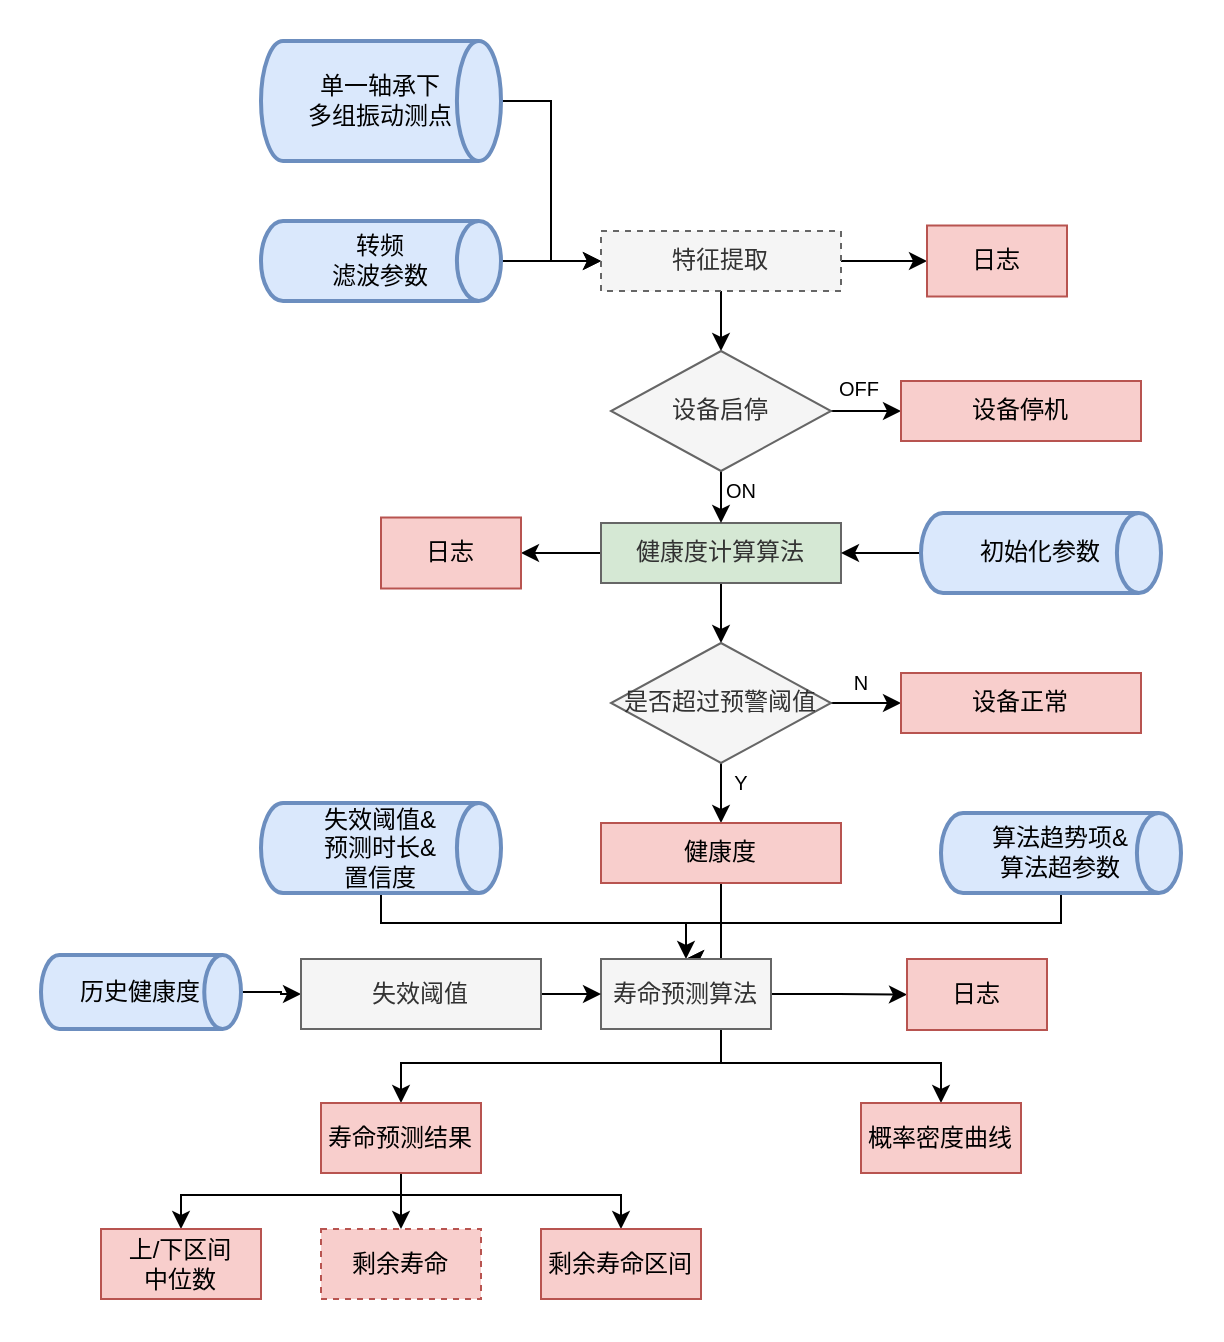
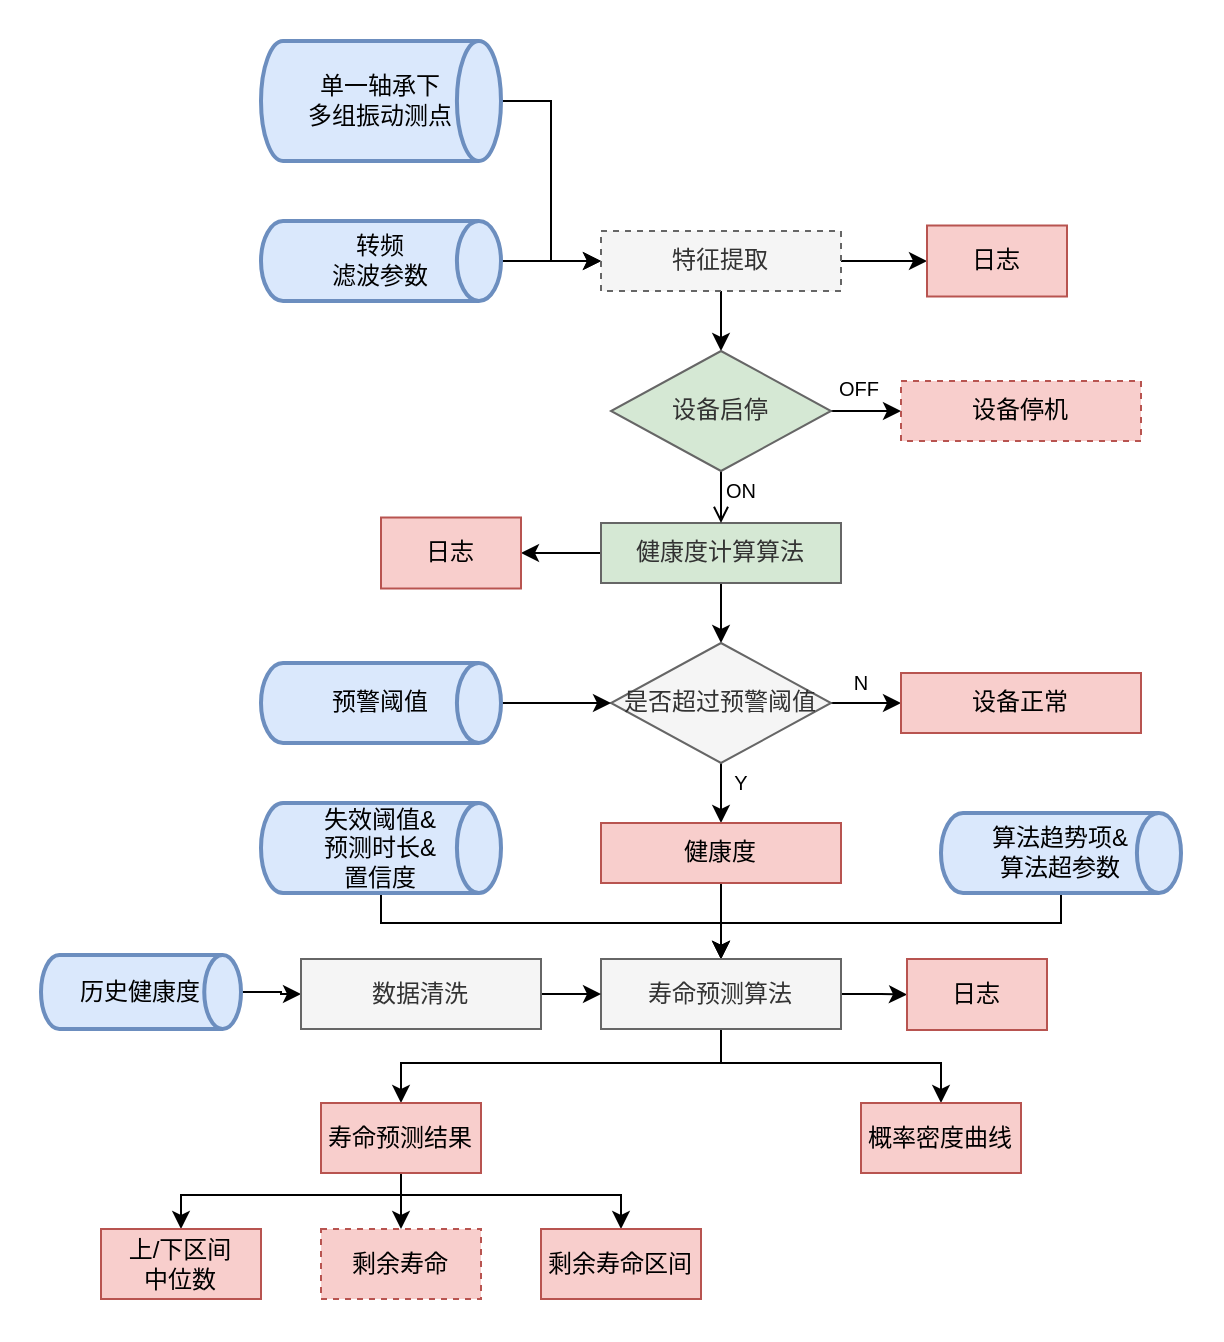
  <mxCell id="0" />
  <mxCell id="1" parent="0" />
  <mxCell id="2" style="edgeStyle=orthogonalEdgeStyle;rounded=0;orthogonalLoop=1;jettySize=auto;html=1;entryX=0;entryY=0.5;entryDx=0;entryDy=0;" parent="1" source="3" target="8" edge="1"><mxGeometry relative="1" as="geometry" /></mxCell>
  <mxCell id="3" value="单一轴承下&lt;br&gt;多组振动测点" style="strokeWidth=2;html=1;shape=mxgraph.flowchart.direct_data;whiteSpace=wrap;fillColor=#dae8fc;strokeColor=#6c8ebf;" parent="1" vertex="1"><mxGeometry x="130" y="20" width="120" height="60" as="geometry" /></mxCell>
  <mxCell id="4" style="edgeStyle=orthogonalEdgeStyle;rounded=0;orthogonalLoop=1;jettySize=auto;html=1;entryX=0;entryY=0.5;entryDx=0;entryDy=0;" parent="1" source="5" target="8" edge="1"><mxGeometry relative="1" as="geometry" /></mxCell>
  <mxCell id="5" value="转频&lt;br&gt;滤波参数" style="strokeWidth=2;html=1;shape=mxgraph.flowchart.direct_data;whiteSpace=wrap;fillColor=#dae8fc;strokeColor=#6c8ebf;" parent="1" vertex="1"><mxGeometry x="130" y="110" width="120" height="40" as="geometry" /></mxCell>
  <mxCell id="6" style="edgeStyle=orthogonalEdgeStyle;rounded=0;orthogonalLoop=1;jettySize=auto;html=1;exitX=0.5;exitY=1;exitDx=0;exitDy=0;fontSize=10;" parent="1" source="8" target="44" edge="1"><mxGeometry relative="1" as="geometry" /></mxCell>
  <mxCell id="7" style="edgeStyle=orthogonalEdgeStyle;rounded=0;orthogonalLoop=1;jettySize=auto;html=1;exitX=1;exitY=0.5;exitDx=0;exitDy=0;entryX=0;entryY=0.5;entryDx=0;entryDy=0;" edge="1" parent="1" source="8" target="51"><mxGeometry relative="1" as="geometry" /></mxCell>
  <mxCell id="8" value="特征提取" style="rounded=0;whiteSpace=wrap;html=1;fillColor=#f5f5f5;strokeColor=#666666;fontColor=#333333;dashed=1;" parent="1" vertex="1"><mxGeometry x="300" y="115" width="120" height="30" as="geometry" /></mxCell>
  <mxCell id="9" style="edgeStyle=orthogonalEdgeStyle;rounded=0;orthogonalLoop=1;jettySize=auto;html=1;entryX=0.5;entryY=0;entryDx=0;entryDy=0;" parent="1" source="11" target="16" edge="1"><mxGeometry relative="1" as="geometry" /></mxCell>
  <mxCell id="10" style="edgeStyle=orthogonalEdgeStyle;rounded=0;orthogonalLoop=1;jettySize=auto;html=1;entryX=1;entryY=0.5;entryDx=0;entryDy=0;" edge="1" parent="1" source="11" target="52"><mxGeometry relative="1" as="geometry" /></mxCell>
  <mxCell id="11" value="健康度计算算法" style="rounded=0;whiteSpace=wrap;html=1;fillColor=#d5e8d4;strokeColor=#666666;fontColor=#333333;" parent="1" vertex="1"><mxGeometry x="300" y="261" width="120" height="30" as="geometry" /></mxCell>
- <mxCell id="12" style="edgeStyle=orthogonalEdgeStyle;rounded=0;orthogonalLoop=1;jettySize=auto;html=1;entryX=1;entryY=0.5;entryDx=0;entryDy=0;" parent="1" source="13" target="11" edge="1"><mxGeometry relative="1" as="geometry" /></mxCell>
- <mxCell id="13" value="初始化参数" style="strokeWidth=2;html=1;shape=mxgraph.flowchart.direct_data;whiteSpace=wrap;fillColor=#dae8fc;strokeColor=#6c8ebf;" parent="1" vertex="1"><mxGeometry x="460" y="256" width="120" height="40" as="geometry" /></mxCell>
  <mxCell id="14" style="edgeStyle=orthogonalEdgeStyle;rounded=0;orthogonalLoop=1;jettySize=auto;html=1;entryX=0.5;entryY=0;entryDx=0;entryDy=0;" parent="1" source="16" target="19" edge="1"><mxGeometry relative="1" as="geometry" /></mxCell>
  <mxCell id="15" style="edgeStyle=orthogonalEdgeStyle;rounded=0;orthogonalLoop=1;jettySize=auto;html=1;entryX=0;entryY=0.5;entryDx=0;entryDy=0;" parent="1" source="16" target="17" edge="1"><mxGeometry relative="1" as="geometry" /></mxCell>
  <mxCell id="16" value="是否超过预警阈值" style="rhombus;whiteSpace=wrap;html=1;fillColor=#f5f5f5;strokeColor=#666666;fontColor=#333333;" parent="1" vertex="1"><mxGeometry x="305" y="321" width="110" height="60" as="geometry" /></mxCell>
  <mxCell id="17" value="设备正常" style="rounded=0;whiteSpace=wrap;html=1;fillColor=#f8cecc;strokeColor=#b85450;" parent="1" vertex="1"><mxGeometry x="450" y="336" width="120" height="30" as="geometry" /></mxCell>
  <mxCell id="18" style="edgeStyle=orthogonalEdgeStyle;rounded=0;orthogonalLoop=1;jettySize=auto;html=1;entryX=0.5;entryY=0;entryDx=0;entryDy=0;" parent="1" source="19" target="29" edge="1"><mxGeometry relative="1" as="geometry" /></mxCell>
  <mxCell id="19" value="健康度" style="rounded=0;whiteSpace=wrap;html=1;fillColor=#f8cecc;strokeColor=#b85450;" parent="1" vertex="1"><mxGeometry x="300" y="411" width="120" height="30" as="geometry" /></mxCell>
+ <mxCell id="20" style="edgeStyle=orthogonalEdgeStyle;rounded=0;orthogonalLoop=1;jettySize=auto;html=1;entryX=0;entryY=0.5;entryDx=0;entryDy=0;" parent="1" source="21" target="16" edge="1"><mxGeometry relative="1" as="geometry" /></mxCell>
+ <mxCell id="21" value="预警阈值" style="strokeWidth=2;html=1;shape=mxgraph.flowchart.direct_data;whiteSpace=wrap;fillColor=#dae8fc;strokeColor=#6c8ebf;" parent="1" vertex="1"><mxGeometry x="130" y="331" width="120" height="40" as="geometry" /></mxCell>
  <mxCell id="22" value="" style="edgeStyle=orthogonalEdgeStyle;rounded=0;orthogonalLoop=1;jettySize=auto;html=1;entryX=0.5;entryY=0;entryDx=0;entryDy=0;" parent="1" source="23" target="29" edge="1"><mxGeometry relative="1" as="geometry"><Array as="points"><mxPoint x="190" y="461" /><mxPoint x="360" y="461" /></Array></mxGeometry></mxCell>
  <mxCell id="23" value="失效阈值&amp;amp;&lt;br&gt;预测时长&amp;amp;&lt;br&gt;置信度" style="strokeWidth=2;html=1;shape=mxgraph.flowchart.direct_data;whiteSpace=wrap;fillColor=#dae8fc;strokeColor=#6c8ebf;" parent="1" vertex="1"><mxGeometry x="130" y="401" width="120" height="45" as="geometry" /></mxCell>
  <mxCell id="24" style="edgeStyle=orthogonalEdgeStyle;rounded=0;orthogonalLoop=1;jettySize=auto;html=1;entryX=0.5;entryY=0;entryDx=0;entryDy=0;" parent="1" source="25" target="29" edge="1"><mxGeometry relative="1" as="geometry"><mxPoint x="360" y="471" as="targetPoint" /><Array as="points"><mxPoint x="530" y="461" /><mxPoint x="360" y="461" /></Array></mxGeometry></mxCell>
  <mxCell id="25" value="算法趋势项&amp;amp;&lt;br&gt;算法超参数" style="strokeWidth=2;html=1;shape=mxgraph.flowchart.direct_data;whiteSpace=wrap;fillColor=#dae8fc;strokeColor=#6c8ebf;" parent="1" vertex="1"><mxGeometry x="470" y="406" width="120" height="40" as="geometry" /></mxCell>
  <mxCell id="26" style="edgeStyle=orthogonalEdgeStyle;rounded=0;orthogonalLoop=1;jettySize=auto;html=1;entryX=0.5;entryY=0;entryDx=0;entryDy=0;" parent="1" source="29" target="33" edge="1"><mxGeometry relative="1" as="geometry"><Array as="points"><mxPoint x="360" y="531" /><mxPoint x="200" y="531" /></Array></mxGeometry></mxCell>
  <mxCell id="27" style="edgeStyle=orthogonalEdgeStyle;rounded=0;orthogonalLoop=1;jettySize=auto;html=1;entryX=0.5;entryY=0;entryDx=0;entryDy=0;" parent="1" source="29" target="37" edge="1"><mxGeometry relative="1" as="geometry"><Array as="points"><mxPoint x="360" y="531" /><mxPoint x="470" y="531" /></Array></mxGeometry></mxCell>
  <mxCell id="28" value="" style="edgeStyle=orthogonalEdgeStyle;rounded=0;orthogonalLoop=1;jettySize=auto;html=1;" edge="1" parent="1" source="29" target="50"><mxGeometry relative="1" as="geometry" /></mxCell>
- <mxCell id="29" value="寿命预测算法" style="rounded=0;whiteSpace=wrap;html=1;fillColor=#f5f5f5;strokeColor=#666666;fontColor=#333333;" parent="1" vertex="1"><mxGeometry x="300" y="479" width="85" height="35" as="geometry" /></mxCell>
+ <mxCell id="29" value="寿命预测算法" style="rounded=0;whiteSpace=wrap;html=1;fillColor=#f5f5f5;strokeColor=#666666;fontColor=#333333;" parent="1" vertex="1"><mxGeometry x="300" y="479" width="120" height="35" as="geometry" /></mxCell>
  <mxCell id="30" style="edgeStyle=orthogonalEdgeStyle;rounded=0;orthogonalLoop=1;jettySize=auto;html=1;entryX=0.5;entryY=0;entryDx=0;entryDy=0;" parent="1" source="33" target="35" edge="1"><mxGeometry relative="1" as="geometry" /></mxCell>
  <mxCell id="31" style="edgeStyle=orthogonalEdgeStyle;rounded=0;orthogonalLoop=1;jettySize=auto;html=1;entryX=0.5;entryY=0;entryDx=0;entryDy=0;" parent="1" source="33" target="34" edge="1"><mxGeometry relative="1" as="geometry"><Array as="points"><mxPoint x="200" y="597" /><mxPoint x="90" y="597" /></Array></mxGeometry></mxCell>
  <mxCell id="32" style="edgeStyle=orthogonalEdgeStyle;rounded=0;orthogonalLoop=1;jettySize=auto;html=1;entryX=0.5;entryY=0;entryDx=0;entryDy=0;" parent="1" source="33" target="36" edge="1"><mxGeometry relative="1" as="geometry"><Array as="points"><mxPoint x="200" y="597" /><mxPoint x="310" y="597" /></Array></mxGeometry></mxCell>
  <mxCell id="33" value="寿命预测结果" style="rounded=0;whiteSpace=wrap;html=1;fillColor=#f8cecc;strokeColor=#b85450;" parent="1" vertex="1"><mxGeometry x="160" y="551" width="80" height="35" as="geometry" /></mxCell>
  <mxCell id="34" value="上/下区间&lt;br&gt;中位数" style="rounded=0;whiteSpace=wrap;html=1;fillColor=#f8cecc;strokeColor=#b85450;" parent="1" vertex="1"><mxGeometry x="50" y="614" width="80" height="35" as="geometry" /></mxCell>
  <mxCell id="35" value="剩余寿命" style="rounded=0;whiteSpace=wrap;html=1;fillColor=#f8cecc;strokeColor=#b85450;dashed=1;" parent="1" vertex="1"><mxGeometry x="160" y="614" width="80" height="35" as="geometry" /></mxCell>
  <mxCell id="36" value="剩余寿命区间" style="rounded=0;whiteSpace=wrap;html=1;fillColor=#f8cecc;strokeColor=#b85450;" parent="1" vertex="1"><mxGeometry x="270" y="614" width="80" height="35" as="geometry" /></mxCell>
  <mxCell id="37" value="概率密度曲线" style="rounded=0;whiteSpace=wrap;html=1;fillColor=#f8cecc;strokeColor=#b85450;" parent="1" vertex="1"><mxGeometry x="430" y="551" width="80" height="35" as="geometry" /></mxCell>
  <mxCell id="38" value="N" style="text;html=1;align=center;verticalAlign=middle;resizable=0;points=[];autosize=1;strokeColor=none;fontSize=10;" parent="1" vertex="1"><mxGeometry x="420" y="331" width="20" height="20" as="geometry" /></mxCell>
  <mxCell id="39" value="Y" style="text;html=1;align=center;verticalAlign=middle;resizable=0;points=[];autosize=1;strokeColor=none;fontSize=10;" parent="1" vertex="1"><mxGeometry x="360" y="381" width="20" height="20" as="geometry" /></mxCell>
  <mxCell id="40" style="edgeStyle=orthogonalEdgeStyle;rounded=0;orthogonalLoop=1;jettySize=auto;html=1;entryX=0;entryY=0.5;entryDx=0;entryDy=0;fontSize=10;" parent="1" source="41" target="47" edge="1"><mxGeometry relative="1" as="geometry" /></mxCell>
  <mxCell id="41" value="历史健康度" style="strokeWidth=2;html=1;shape=mxgraph.flowchart.direct_data;whiteSpace=wrap;fillColor=#dae8fc;strokeColor=#6c8ebf;" parent="1" vertex="1"><mxGeometry x="20" y="477" width="100" height="37" as="geometry" /></mxCell>
- <mxCell id="42" style="edgeStyle=orthogonalEdgeStyle;rounded=0;orthogonalLoop=1;jettySize=auto;html=1;exitX=0.5;exitY=1;exitDx=0;exitDy=0;entryX=0.5;entryY=0;entryDx=0;entryDy=0;fontSize=10;" parent="1" source="44" target="11" edge="1"><mxGeometry relative="1" as="geometry" /></mxCell>
+ <mxCell id="42" style="edgeStyle=orthogonalEdgeStyle;rounded=0;orthogonalLoop=1;jettySize=auto;html=1;exitX=0.5;exitY=1;exitDx=0;exitDy=0;entryX=0.5;entryY=0;entryDx=0;entryDy=0;fontSize=10;endArrow=open;" parent="1" source="44" target="11" edge="1"><mxGeometry relative="1" as="geometry" /></mxCell>
  <mxCell id="43" style="edgeStyle=orthogonalEdgeStyle;rounded=0;orthogonalLoop=1;jettySize=auto;html=1;exitX=1;exitY=0.5;exitDx=0;exitDy=0;fontSize=10;" parent="1" source="44" target="45" edge="1"><mxGeometry relative="1" as="geometry" /></mxCell>
- <mxCell id="44" value="设备启停" style="rhombus;whiteSpace=wrap;html=1;fillColor=#f5f5f5;strokeColor=#666666;fontColor=#333333;" parent="1" vertex="1"><mxGeometry x="305" y="175" width="110" height="60" as="geometry" /></mxCell>
- <mxCell id="45" value="设备停机" style="rounded=0;whiteSpace=wrap;html=1;fillColor=#f8cecc;strokeColor=#b85450;" parent="1" vertex="1"><mxGeometry x="450" y="190" width="120" height="30" as="geometry" /></mxCell>
+ <mxCell id="44" value="设备启停" style="rhombus;whiteSpace=wrap;html=1;fillColor=#d5e8d4;strokeColor=#666666;fontColor=#333333;" parent="1" vertex="1"><mxGeometry x="305" y="175" width="110" height="60" as="geometry" /></mxCell>
+ <mxCell id="45" value="设备停机" style="rounded=0;whiteSpace=wrap;html=1;fillColor=#f8cecc;strokeColor=#b85450;dashed=1;" parent="1" vertex="1"><mxGeometry x="450" y="190" width="120" height="30" as="geometry" /></mxCell>
  <mxCell id="46" style="edgeStyle=orthogonalEdgeStyle;rounded=0;orthogonalLoop=1;jettySize=auto;html=1;exitX=1;exitY=0.5;exitDx=0;exitDy=0;entryX=0;entryY=0.5;entryDx=0;entryDy=0;fontSize=10;" parent="1" source="47" target="29" edge="1"><mxGeometry relative="1" as="geometry" /></mxCell>
- <mxCell id="47" value="失效阈值" style="rounded=0;whiteSpace=wrap;html=1;fillColor=#f5f5f5;strokeColor=#666666;fontColor=#333333;" parent="1" vertex="1"><mxGeometry x="150" y="479" width="120" height="35" as="geometry" /></mxCell>
+ <mxCell id="47" value="数据清洗" style="rounded=0;whiteSpace=wrap;html=1;fillColor=#f5f5f5;strokeColor=#666666;fontColor=#333333;" parent="1" vertex="1"><mxGeometry x="150" y="479" width="120" height="35" as="geometry" /></mxCell>
  <mxCell id="48" value="ON" style="text;html=1;align=center;verticalAlign=middle;resizable=0;points=[];autosize=1;strokeColor=none;fontSize=10;" parent="1" vertex="1"><mxGeometry x="355" y="235" width="30" height="20" as="geometry" /></mxCell>
  <mxCell id="49" value="OFF" style="text;html=1;align=center;verticalAlign=middle;resizable=0;points=[];autosize=1;strokeColor=none;fontSize=10;" parent="1" vertex="1"><mxGeometry x="409" y="184" width="40" height="20" as="geometry" /></mxCell>
  <mxCell id="50" value="日志" style="whiteSpace=wrap;html=1;rounded=0;strokeColor=#b85450;fillColor=#f8cecc;" vertex="1" parent="1"><mxGeometry x="453" y="479" width="70" height="35.5" as="geometry" /></mxCell>
  <mxCell id="51" value="日志" style="whiteSpace=wrap;html=1;rounded=0;strokeColor=#b85450;fillColor=#f8cecc;" vertex="1" parent="1"><mxGeometry x="463" y="112.25" width="70" height="35.5" as="geometry" /></mxCell>
  <mxCell id="52" value="日志" style="whiteSpace=wrap;html=1;rounded=0;strokeColor=#b85450;fillColor=#f8cecc;" vertex="1" parent="1"><mxGeometry x="190" y="258.25" width="70" height="35.5" as="geometry" /></mxCell>
